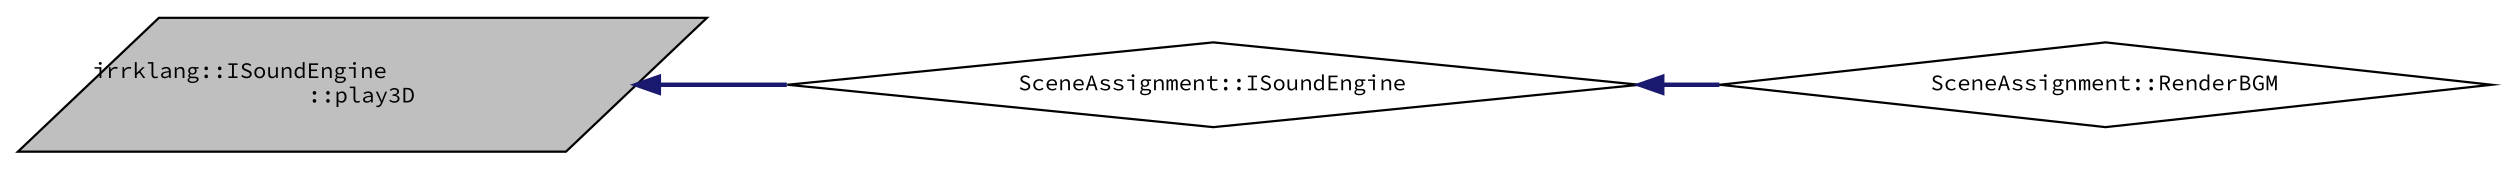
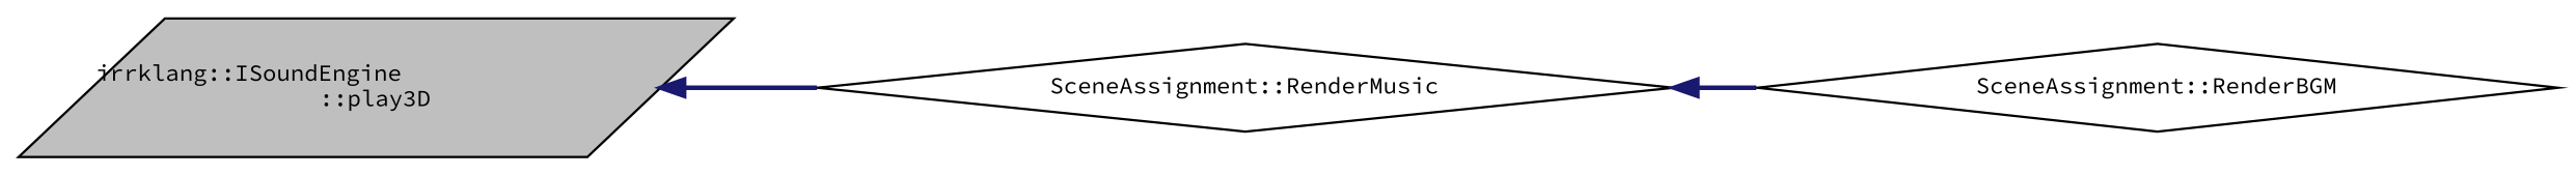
  digraph {
    fontname="Source Code Pro"
    rankdir=LR
    node [color=black fontname="Source Code Pro" fontsize=10 shape=diamond]
    edge [color=midnightblue dir=back fontname="Source Code Pro" fontsize=10 labelfontname=Helvetica labelfontsize=10 style=bold]
    n1 [fillcolor=grey75 fontcolor=black height=0.2 label="irrklang::ISoundEngine\l::play3D" shape=parallelogram style=filled width=0.4]
-   n2 [height=0.2 label="SceneAssignment::ISoundEngine" width=0.4]
+   n2 [height=0.2 label="SceneAssignment::RenderMusic" width=0.4]
    n3 [height=0.2 label="SceneAssignment::RenderBGM" width=0.4]
    n1 -> n2
    n2 -> n3
  }
